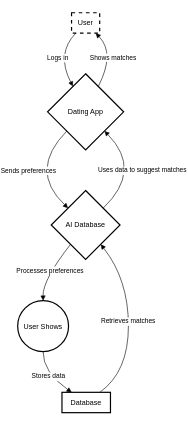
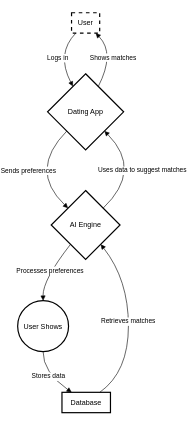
  <mxCell id="0" />
  <mxCell id="1" parent="0" />
  <mxCell id="2" value="User" style="whiteSpace=wrap;strokeWidth=2;dashed=1;" vertex="1" parent="1"><mxGeometry x="110" width="47" height="34" as="geometry" y="20" /></mxCell>
  <mxCell id="3" value="Dating App" style="rhombus;strokeWidth=2;whiteSpace=wrap;" vertex="1" parent="1"><mxGeometry x="70" y="122" width="127" height="127" as="geometry" /></mxCell>
- <mxCell id="4" value="AI Database" style="rhombus;strokeWidth=2;whiteSpace=wrap;" vertex="1" parent="1"><mxGeometry x="76" y="317" width="115" height="115" as="geometry" /></mxCell>
+ <mxCell id="4" value="AI Engine" style="rhombus;strokeWidth=2;whiteSpace=wrap;" vertex="1" parent="1"><mxGeometry x="76" y="317" width="115" height="115" as="geometry" /></mxCell>
  <mxCell id="5" value="User Shows" style="ellipse;aspect=fixed;strokeWidth=2;whiteSpace=wrap;" vertex="1" parent="1"><mxGeometry x="20" y="501" width="85" height="85" as="geometry" /></mxCell>
  <mxCell id="6" value="Database" style="whiteSpace=wrap;strokeWidth=2;" vertex="1" parent="1"><mxGeometry x="94" y="654" width="81" height="34" as="geometry" /></mxCell>
  <mxCell id="7" value="Logs in" style="curved=1;startArrow=none;endArrow=block;exitX=0.16;exitY=0.99;entryX=0.25;entryY=0;" edge="1" parent="1" source="2" target="3"><mxGeometry relative="1" as="geometry"><Array as="points"><mxPoint x="84" y="88" /></Array></mxGeometry></mxCell>
  <mxCell id="8" value="Sends preferences" style="curved=1;startArrow=none;endArrow=block;exitX=0.01;exitY=1;entryX=0;entryY=0.02;" edge="1" parent="1" source="3" target="4"><mxGeometry relative="1" as="geometry"><Array as="points"><mxPoint x="38" y="283" /></Array></mxGeometry></mxCell>
  <mxCell id="9" value="Processes preferences" style="curved=1;startArrow=none;endArrow=block;exitX=0.11;exitY=1;entryX=0.5;entryY=0;" edge="1" parent="1" source="4" target="5"><mxGeometry relative="1" as="geometry"><Array as="points"><mxPoint x="62" y="466" /></Array></mxGeometry></mxCell>
  <mxCell id="10" value="Stores data" style="curved=1;startArrow=none;endArrow=block;exitX=0.5;exitY=0.99;entryX=0.2;entryY=0;" edge="1" parent="1" source="5" target="6"><mxGeometry relative="1" as="geometry"><Array as="points"><mxPoint x="62" y="620" /></Array></mxGeometry></mxCell>
  <mxCell id="11" value="Retrieves matches" style="curved=1;startArrow=none;endArrow=block;exitX=0.78;exitY=0;entryX=0.89;entryY=1;" edge="1" parent="1" source="6" target="4"><mxGeometry relative="1" as="geometry"><Array as="points"><mxPoint x="205" y="620" /><mxPoint x="205" y="466" /></Array></mxGeometry></mxCell>
  <mxCell id="12" value="Uses data to suggest matches" style="curved=1;startArrow=none;endArrow=block;exitX=1;exitY=0.02;entryX=0.99;entryY=1;" edge="1" parent="1" source="4" target="3"><mxGeometry relative="1" as="geometry"><Array as="points"><mxPoint x="229" y="283" /></Array></mxGeometry></mxCell>
  <mxCell id="13" value="Shows matches" style="curved=1;startArrow=none;endArrow=block;exitX=0.75;exitY=0;entryX=0.85;entryY=0.99;" edge="1" parent="1" source="3" target="2"><mxGeometry relative="1" as="geometry"><Array as="points"><mxPoint x="183" y="88" /></Array></mxGeometry></mxCell>
